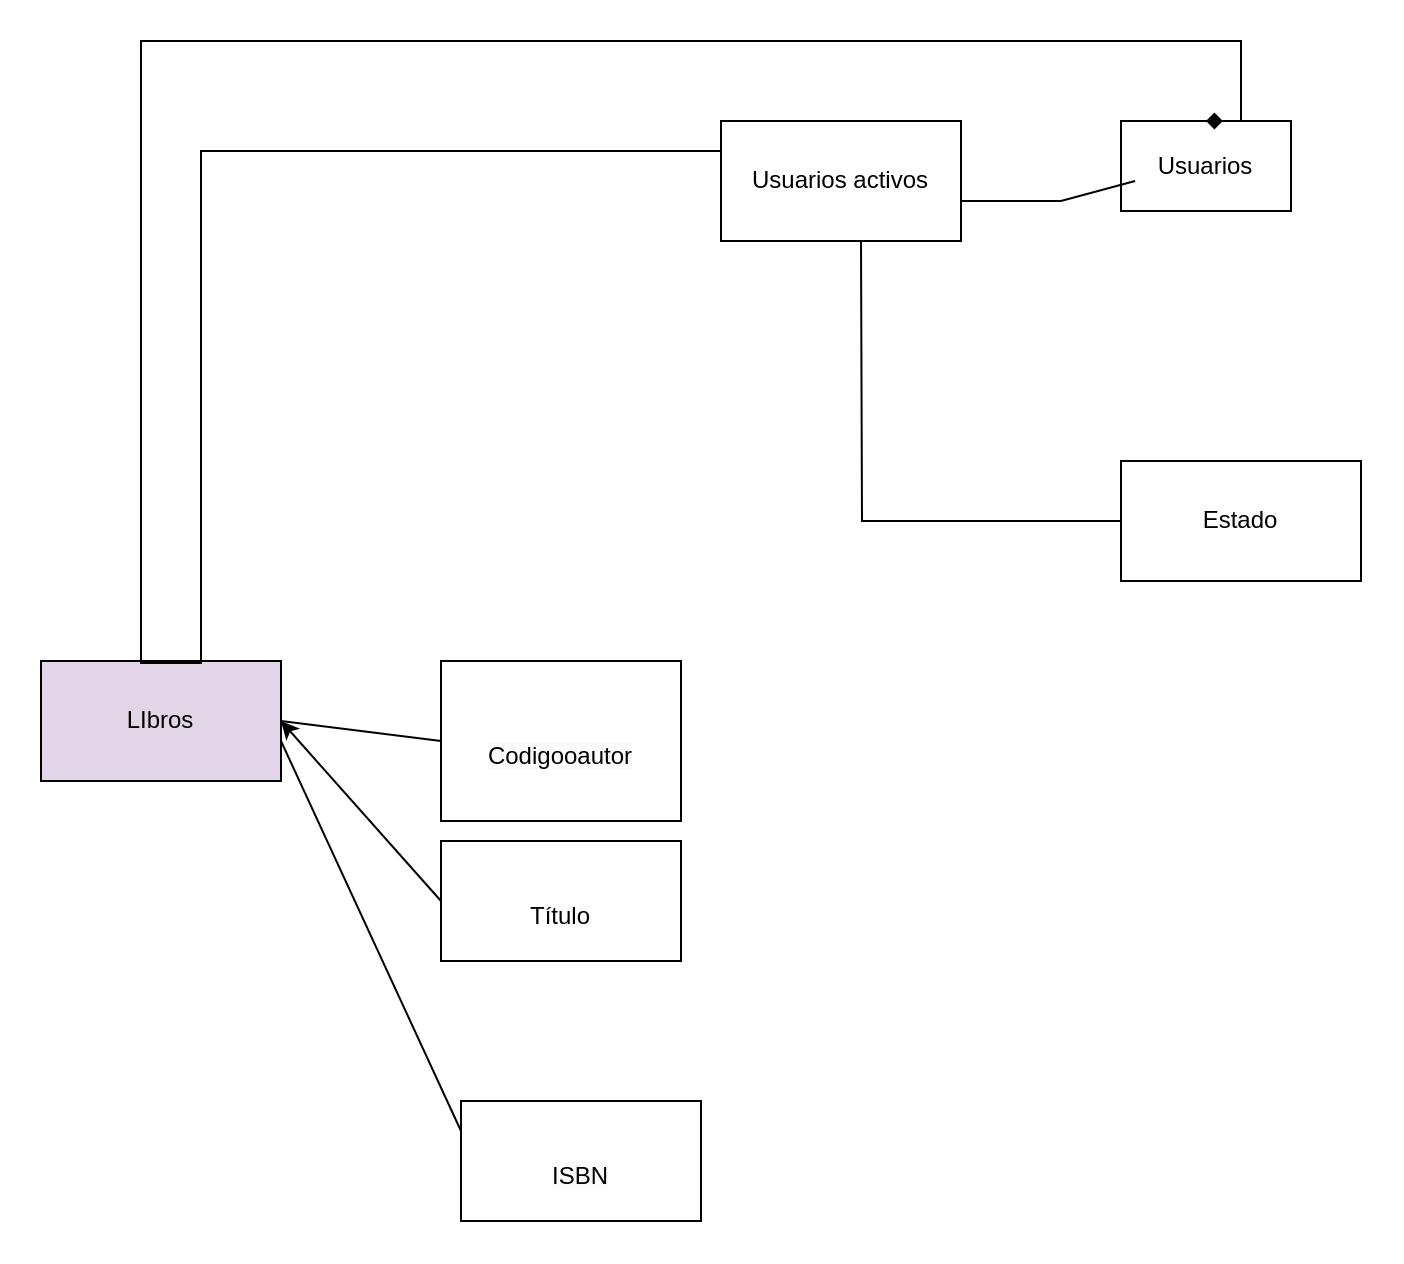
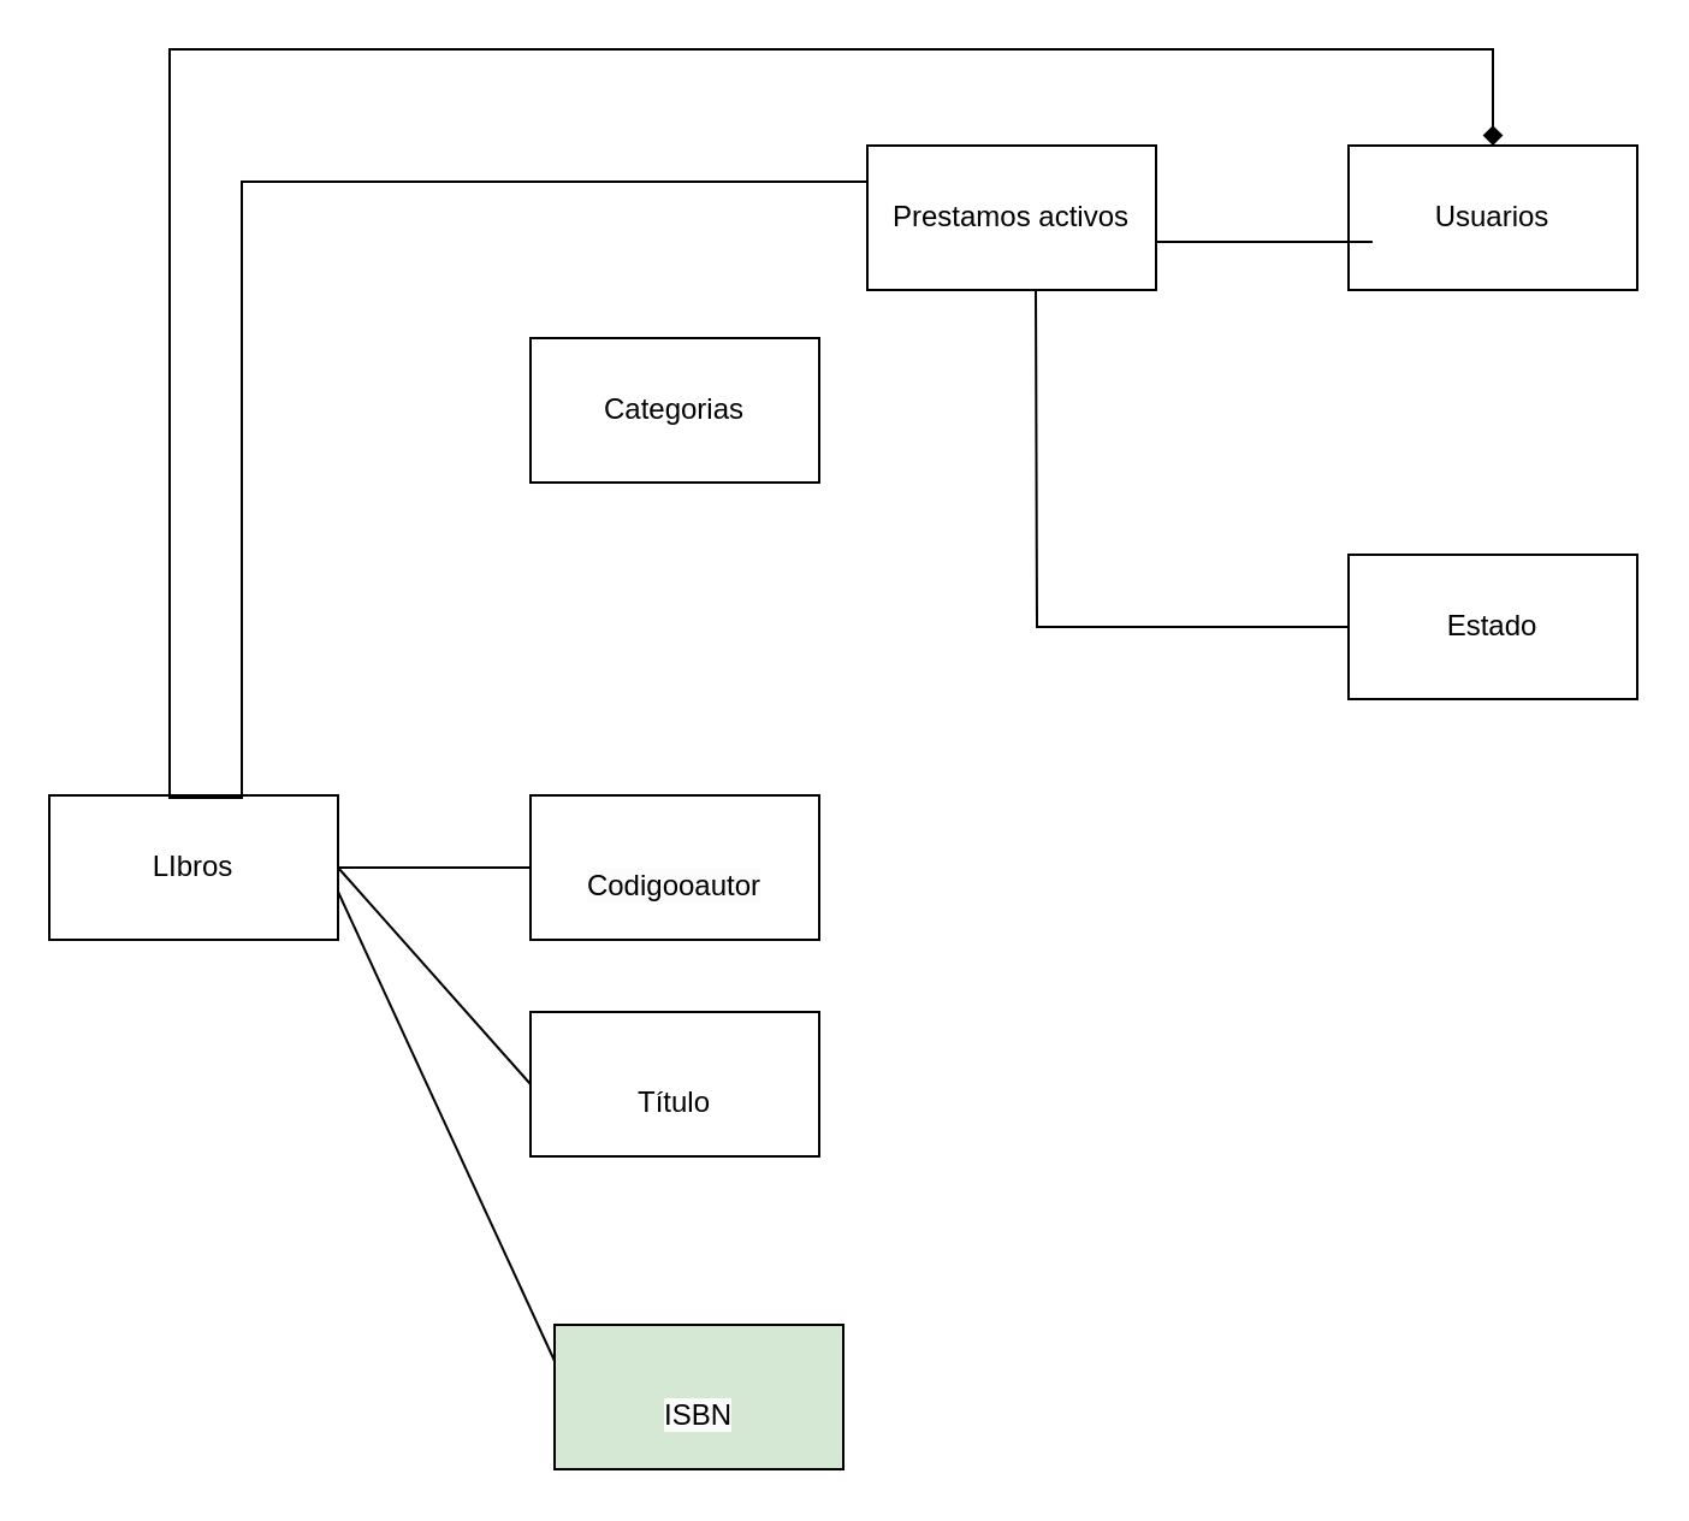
  <mxCell id="0" />
  <mxCell id="1" parent="0" />
- <mxCell id="2" value="LIbros" style="rounded=0;whiteSpace=wrap;html=1;fillColor=#e1d5e7;" vertex="1" parent="1"><mxGeometry x="20" y="330" width="120" height="60" as="geometry" /></mxCell>
- <mxCell id="4" value="&lt;br&gt;&lt;span style=&quot;color: rgb(0, 0, 0); font-family: Helvetica; font-size: 12px; font-style: normal; font-variant-ligatures: normal; font-variant-caps: normal; font-weight: 400; letter-spacing: normal; orphans: 2; text-align: center; text-indent: 0px; text-transform: none; widows: 2; word-spacing: 0px; -webkit-text-stroke-width: 0px; background-color: rgb(251, 251, 251); text-decoration-thickness: initial; text-decoration-style: initial; text-decoration-color: initial; float: none; display: inline !important;&quot;&gt;ISBN&lt;/span&gt;&lt;br&gt;" style="rounded=0;whiteSpace=wrap;html=1;" vertex="1" parent="1"><mxGeometry x="230" y="550" width="120" height="60" as="geometry" /></mxCell>
- <mxCell id="5" value="&lt;br style=&quot;border-color: var(--border-color); color: rgb(0, 0, 0); font-family: Helvetica; font-size: 12px; font-style: normal; font-variant-ligatures: normal; font-variant-caps: normal; font-weight: 400; letter-spacing: normal; orphans: 2; text-align: center; text-indent: 0px; text-transform: none; widows: 2; word-spacing: 0px; -webkit-text-stroke-width: 0px; background-color: rgb(251, 251, 251); text-decoration-thickness: initial; text-decoration-style: initial; text-decoration-color: initial;&quot;&gt;&lt;span style=&quot;color: rgb(0, 0, 0); font-family: Helvetica; font-size: 12px; font-style: normal; font-variant-ligatures: normal; font-variant-caps: normal; font-weight: 400; letter-spacing: normal; orphans: 2; text-align: center; text-indent: 0px; text-transform: none; widows: 2; word-spacing: 0px; -webkit-text-stroke-width: 0px; background-color: rgb(251, 251, 251); text-decoration-thickness: initial; text-decoration-style: initial; text-decoration-color: initial; float: none; display: inline !important;&quot;&gt;Codigooautor&lt;/span&gt;&lt;br&gt;" style="rounded=0;whiteSpace=wrap;html=1;" vertex="1" parent="1"><mxGeometry x="220" y="330" width="120" height="80" as="geometry" /></mxCell>
+ <mxCell id="2" value="LIbros" style="rounded=0;whiteSpace=wrap;html=1;" vertex="1" parent="1"><mxGeometry x="20" y="330" width="120" height="60" as="geometry" /></mxCell>
+ <mxCell id="3" value="Categorias" style="rounded=0;whiteSpace=wrap;html=1;" vertex="1" parent="1"><mxGeometry x="220" y="140" width="120" height="60" as="geometry" /></mxCell>
+ <mxCell id="4" value="&lt;br&gt;&lt;span style=&quot;color: rgb(0, 0, 0); font-family: Helvetica; font-size: 12px; font-style: normal; font-variant-ligatures: normal; font-variant-caps: normal; font-weight: 400; letter-spacing: normal; orphans: 2; text-align: center; text-indent: 0px; text-transform: none; widows: 2; word-spacing: 0px; -webkit-text-stroke-width: 0px; background-color: rgb(251, 251, 251); text-decoration-thickness: initial; text-decoration-style: initial; text-decoration-color: initial; float: none; display: inline !important;&quot;&gt;ISBN&lt;/span&gt;&lt;br&gt;" style="rounded=0;whiteSpace=wrap;html=1;fillColor=#d5e8d4;" vertex="1" parent="1"><mxGeometry x="230" y="550" width="120" height="60" as="geometry" /></mxCell>
+ <mxCell id="5" value="&lt;br style=&quot;border-color: var(--border-color); color: rgb(0, 0, 0); font-family: Helvetica; font-size: 12px; font-style: normal; font-variant-ligatures: normal; font-variant-caps: normal; font-weight: 400; letter-spacing: normal; orphans: 2; text-align: center; text-indent: 0px; text-transform: none; widows: 2; word-spacing: 0px; -webkit-text-stroke-width: 0px; background-color: rgb(251, 251, 251); text-decoration-thickness: initial; text-decoration-style: initial; text-decoration-color: initial;&quot;&gt;&lt;span style=&quot;color: rgb(0, 0, 0); font-family: Helvetica; font-size: 12px; font-style: normal; font-variant-ligatures: normal; font-variant-caps: normal; font-weight: 400; letter-spacing: normal; orphans: 2; text-align: center; text-indent: 0px; text-transform: none; widows: 2; word-spacing: 0px; -webkit-text-stroke-width: 0px; background-color: rgb(251, 251, 251); text-decoration-thickness: initial; text-decoration-style: initial; text-decoration-color: initial; float: none; display: inline !important;&quot;&gt;Codigooautor&lt;/span&gt;&lt;br&gt;" style="rounded=0;whiteSpace=wrap;html=1;" vertex="1" parent="1"><mxGeometry x="220" y="330" width="120" height="60" as="geometry" /></mxCell>
  <mxCell id="6" value="&lt;br style=&quot;border-color: var(--border-color);&quot;&gt;Título&lt;br style=&quot;border-color: var(--border-color);&quot;&gt;" style="rounded=0;whiteSpace=wrap;html=1;" vertex="1" parent="1"><mxGeometry x="220" y="420" width="120" height="60" as="geometry" /></mxCell>
- <mxCell id="7" value="" style="endArrow=classic;html=1;rounded=0;entryX=1;entryY=0.5;entryDx=0;entryDy=0;exitX=0;exitY=0.5;exitDx=0;exitDy=0;" edge="1" parent="1" source="6" target="2"><mxGeometry width="50" height="50" relative="1" as="geometry"><mxPoint x="410" y="40" as="sourcePoint" /><mxPoint x="90" y="168" as="targetPoint" /></mxGeometry></mxCell>
+ <mxCell id="7" value="" style="endArrow=none;html=1;rounded=0;entryX=1;entryY=0.5;entryDx=0;entryDy=0;exitX=0;exitY=0.5;exitDx=0;exitDy=0;" edge="1" parent="1" source="6" target="2"><mxGeometry width="50" height="50" relative="1" as="geometry"><mxPoint x="410" y="40" as="sourcePoint" /><mxPoint x="90" y="168" as="targetPoint" /></mxGeometry></mxCell>
  <mxCell id="8" value="" style="endArrow=none;html=1;rounded=0;entryX=0;entryY=0.25;entryDx=0;entryDy=0;" edge="1" parent="1" target="4"><mxGeometry width="50" height="50" relative="1" as="geometry"><mxPoint x="140" y="370" as="sourcePoint" /><mxPoint x="410.29" y="163" as="targetPoint" /></mxGeometry></mxCell>
  <mxCell id="9" value="" style="endArrow=none;html=1;rounded=0;entryX=0;entryY=0.5;entryDx=0;entryDy=0;" edge="1" parent="1" target="5"><mxGeometry width="50" height="50" relative="1" as="geometry"><mxPoint x="140" y="360" as="sourcePoint" /><mxPoint x="443.75" y="163" as="targetPoint" /></mxGeometry></mxCell>
- <mxCell id="10" value="Usuarios activos" style="rounded=0;whiteSpace=wrap;html=1;" vertex="1" parent="1"><mxGeometry x="360" y="60" width="120" height="60" as="geometry" /></mxCell>
+ <mxCell id="10" value="Prestamos activos" style="rounded=0;whiteSpace=wrap;html=1;" vertex="1" parent="1"><mxGeometry x="360" y="60" width="120" height="60" as="geometry" /></mxCell>
  <mxCell id="11" value="" style="endArrow=none;html=1;rounded=0;entryX=0;entryY=0.25;entryDx=0;entryDy=0;exitX=1;exitY=0.5;exitDx=0;exitDy=0;edgeStyle=orthogonalEdgeStyle;" edge="1" parent="1" target="10"><mxGeometry width="50" height="50" relative="1" as="geometry"><mxPoint x="70" y="330" as="sourcePoint" /><mxPoint x="150" y="140" as="targetPoint" /><Array as="points"><mxPoint x="70" y="331" /><mxPoint x="100" y="331" /><mxPoint x="100" y="75" /></Array></mxGeometry></mxCell>
- <mxCell id="12" value="Usuarios" style="rounded=0;whiteSpace=wrap;html=1;" vertex="1" parent="1"><mxGeometry x="560" y="60" width="85" height="45" as="geometry" /></mxCell>
+ <mxCell id="12" value="Usuarios" style="rounded=0;whiteSpace=wrap;html=1;" vertex="1" parent="1"><mxGeometry x="560" y="60" width="120" height="60" as="geometry" /></mxCell>
  <mxCell id="13" value="" style="endArrow=diamond;html=1;rounded=0;entryX=0.5;entryY=0;entryDx=0;entryDy=0;exitX=0.75;exitY=0;exitDx=0;exitDy=0;edgeStyle=orthogonalEdgeStyle;" edge="1" parent="1" source="2" target="12"><mxGeometry width="50" height="50" relative="1" as="geometry"><mxPoint x="540" y="40" as="sourcePoint" /><mxPoint x="620" y="40" as="targetPoint" /><Array as="points"><mxPoint x="70" y="330" /><mxPoint x="70" y="20" /><mxPoint x="620" y="20" /></Array></mxGeometry></mxCell>
  <mxCell id="14" value="Estado" style="rounded=0;whiteSpace=wrap;html=1;" vertex="1" parent="1"><mxGeometry x="560" y="230" width="120" height="60" as="geometry" /></mxCell>
  <mxCell id="15" value="" style="endArrow=none;html=1;rounded=0;exitX=0;exitY=0.5;exitDx=0;exitDy=0;edgeStyle=orthogonalEdgeStyle;" edge="1" parent="1" source="14"><mxGeometry width="50" height="50" relative="1" as="geometry"><mxPoint x="380" y="170" as="sourcePoint" /><mxPoint x="430" y="120" as="targetPoint" /></mxGeometry></mxCell>
  <mxCell id="16" value="" style="endArrow=none;html=1;rounded=0;entryX=0.083;entryY=0.667;entryDx=0;entryDy=0;entryPerimeter=0;" edge="1" parent="1" target="12"><mxGeometry width="50" height="50" relative="1" as="geometry"><mxPoint x="480" y="100" as="sourcePoint" /><mxPoint x="540" y="100" as="targetPoint" /><Array as="points"><mxPoint x="530" y="100" /></Array></mxGeometry></mxCell>
